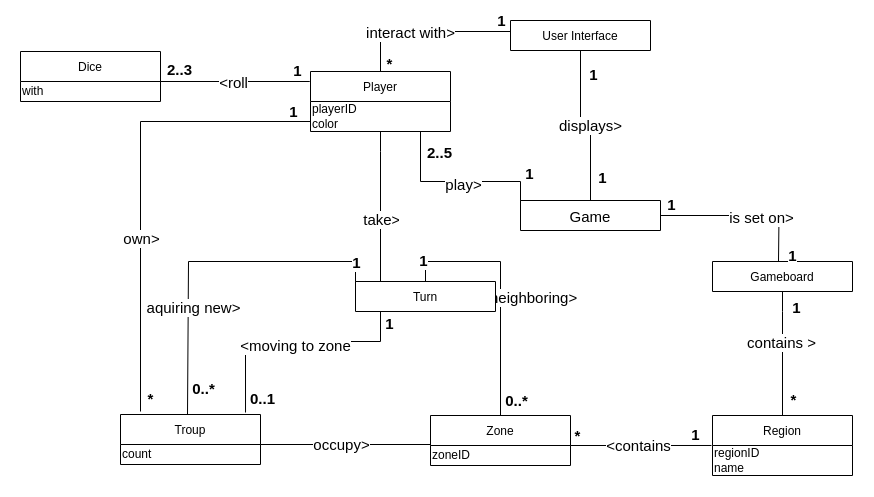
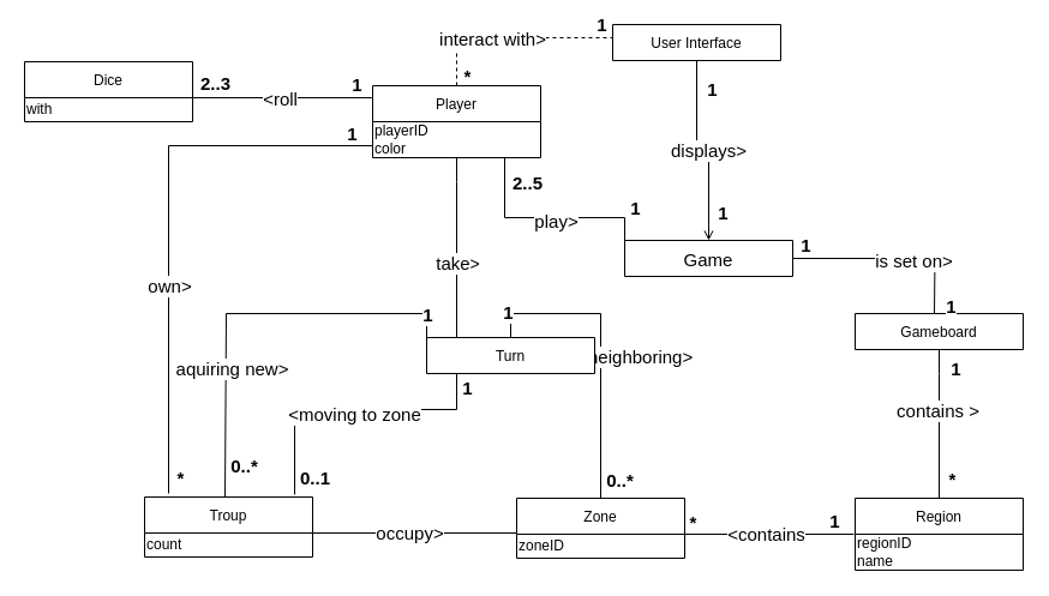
  <mxCell id="0" />
  <mxCell id="1" parent="0" />
  <mxCell id="2" style="edgeStyle=orthogonalEdgeStyle;rounded=0;orthogonalLoop=1;jettySize=auto;html=1;entryX=0;entryY=0.5;entryDx=0;entryDy=0;fontSize=17;endArrow=none;endFill=0;" edge="1" parent="1" source="10" target="38"><mxGeometry relative="1" as="geometry"><Array as="points"><mxPoint x="420" y="181" /></Array></mxGeometry></mxCell>
  <mxCell id="3" value="play&amp;gt;" style="edgeLabel;html=1;align=center;verticalAlign=middle;resizable=0;points=[];fontSize=15;" vertex="1" connectable="0" parent="2"><mxGeometry x="-0.053" y="-2" relative="1" as="geometry"><mxPoint x="5" as="offset" /></mxGeometry></mxCell>
  <mxCell id="4" value="&lt;b&gt;1&lt;/b&gt;" style="edgeLabel;html=1;align=center;verticalAlign=middle;resizable=0;points=[];fontSize=15;" vertex="1" connectable="0" parent="2"><mxGeometry x="0.693" y="-2" relative="1" as="geometry"><mxPoint x="10" y="-15" as="offset" /></mxGeometry></mxCell>
  <mxCell id="5" value="&lt;b&gt;2..5&lt;/b&gt;" style="edgeLabel;html=1;align=center;verticalAlign=middle;resizable=0;points=[];fontSize=15;" vertex="1" connectable="0" parent="2"><mxGeometry x="-0.787" y="2" relative="1" as="geometry"><mxPoint x="16" as="offset" /></mxGeometry></mxCell>
- <mxCell id="6" style="edgeStyle=orthogonalEdgeStyle;rounded=0;orthogonalLoop=1;jettySize=auto;html=1;entryX=0;entryY=0.5;entryDx=0;entryDy=0;fontSize=17;endArrow=none;endFill=0;" edge="1" parent="1" source="10" target="29"><mxGeometry relative="1" as="geometry"><Array as="points"><mxPoint x="380" y="31" /></Array></mxGeometry></mxCell>
+ <mxCell id="6" style="edgeStyle=orthogonalEdgeStyle;rounded=0;orthogonalLoop=1;jettySize=auto;html=1;entryX=0;entryY=0.5;entryDx=0;entryDy=0;fontSize=17;endArrow=none;endFill=0;dashed=1;" edge="1" parent="1" source="10" target="29"><mxGeometry relative="1" as="geometry"><Array as="points"><mxPoint x="380" y="31" /></Array></mxGeometry></mxCell>
  <mxCell id="7" value="interact with&amp;gt;" style="edgeLabel;html=1;align=center;verticalAlign=middle;resizable=0;points=[];fontSize=15;" vertex="1" connectable="0" parent="6"><mxGeometry x="-0.211" relative="1" as="geometry"><mxPoint as="offset" /></mxGeometry></mxCell>
  <mxCell id="8" value="1" style="edgeLabel;html=1;align=center;verticalAlign=middle;resizable=0;points=[];fontSize=15;fontStyle=1" vertex="1" connectable="0" parent="6"><mxGeometry x="0.778" y="-1" relative="1" as="geometry"><mxPoint x="5" y="-13" as="offset" /></mxGeometry></mxCell>
  <mxCell id="9" value="*" style="edgeLabel;html=1;align=center;verticalAlign=middle;resizable=0;points=[];fontSize=15;fontStyle=1" vertex="1" connectable="0" parent="6"><mxGeometry x="-0.678" y="-1" relative="1" as="geometry"><mxPoint x="7" y="19" as="offset" /></mxGeometry></mxCell>
  <mxCell id="10" value="Player" style="swimlane;fontStyle=0;childLayout=stackLayout;horizontal=1;startSize=30;horizontalStack=0;resizeParent=1;resizeParentMax=0;resizeLast=0;collapsible=1;marginBottom=0;" parent="1" vertex="1"><mxGeometry x="310" y="71" width="140" height="60" as="geometry" /></mxCell>
  <mxCell id="11" value="&lt;div align=&quot;left&quot;&gt;playerID&lt;/div&gt;color" style="text;html=1;align=left;verticalAlign=middle;resizable=0;points=[];autosize=1;strokeColor=none;fillColor=none;fontSize=12;" vertex="1" parent="10"><mxGeometry y="30" width="140" height="30" as="geometry" /></mxCell>
  <mxCell id="12" value="Gameboard" style="swimlane;fontStyle=0;childLayout=stackLayout;horizontal=1;startSize=30;horizontalStack=0;resizeParent=1;resizeParentMax=0;resizeLast=0;collapsible=1;marginBottom=0;" parent="1" vertex="1"><mxGeometry x="712" y="261" width="140" height="30" as="geometry" /></mxCell>
  <mxCell id="13" value="&amp;lt;&lt;font style=&quot;font-size: 15px&quot;&gt;contains&lt;/font&gt;&lt;font style=&quot;font-size: 15px&quot;&gt;&lt;font style=&quot;font-size: 15px&quot;&gt;&lt;br&gt;&lt;/font&gt;&lt;/font&gt;" style="edgeStyle=orthogonalEdgeStyle;rounded=0;orthogonalLoop=1;jettySize=auto;html=1;exitX=0.007;exitY=0.133;exitDx=0;exitDy=0;fontSize=15;endArrow=none;endFill=0;exitPerimeter=0;entryX=1;entryY=0.5;entryDx=0;entryDy=0;" parent="1" target="19" edge="1"><mxGeometry relative="1" as="geometry"><mxPoint x="710.98" y="444.99" as="sourcePoint" /><mxPoint x="570" y="441" as="targetPoint" /><Array as="points"><mxPoint x="570" y="445" /></Array></mxGeometry></mxCell>
  <mxCell id="14" value="1" style="edgeLabel;html=1;align=center;verticalAlign=middle;resizable=0;points=[];fontSize=15;fontStyle=1" parent="13" vertex="1" connectable="0"><mxGeometry x="-0.832" relative="1" as="geometry"><mxPoint x="-4" y="-11" as="offset" /></mxGeometry></mxCell>
  <mxCell id="15" value="*" style="edgeLabel;html=1;align=center;verticalAlign=middle;resizable=0;points=[];fontSize=17;fontStyle=1" parent="13" vertex="1" connectable="0"><mxGeometry x="0.755" y="-1" relative="1" as="geometry"><mxPoint x="-30" y="-12" as="offset" /></mxGeometry></mxCell>
  <mxCell id="16" value="&lt;span style=&quot;font-size: 15px;&quot;&gt;*&lt;/span&gt;" style="edgeLabel;html=1;align=center;verticalAlign=middle;resizable=0;points=[];fontSize=15;fontStyle=1" vertex="1" connectable="0" parent="13"><mxGeometry x="0.831" y="-3" relative="1" as="geometry"><mxPoint y="-7" as="offset" /></mxGeometry></mxCell>
  <mxCell id="17" value="Region" style="swimlane;fontStyle=0;childLayout=stackLayout;horizontal=1;startSize=30;horizontalStack=0;resizeParent=1;resizeParentMax=0;resizeLast=0;collapsible=1;marginBottom=0;" parent="1" vertex="1"><mxGeometry x="712" y="415" width="140" height="60" as="geometry" /></mxCell>
  <mxCell id="18" value="&lt;div align=&quot;left&quot;&gt;regionID&lt;br&gt;name&lt;/div&gt;" style="text;html=1;align=left;verticalAlign=middle;resizable=0;points=[];autosize=1;strokeColor=none;fillColor=none;fontSize=12;" vertex="1" parent="17"><mxGeometry y="30" width="140" height="30" as="geometry" /></mxCell>
  <mxCell id="19" value="Zone" style="swimlane;fontStyle=0;childLayout=stackLayout;horizontal=1;startSize=30;horizontalStack=0;resizeParent=1;resizeParentMax=0;resizeLast=0;collapsible=1;marginBottom=0;" parent="1" vertex="1"><mxGeometry x="430" y="415" width="140" height="50" as="geometry" /></mxCell>
  <mxCell id="20" value="&lt;div align=&quot;left&quot;&gt;zoneID&lt;/div&gt;" style="text;html=1;align=left;verticalAlign=middle;resizable=0;points=[];autosize=1;strokeColor=none;fillColor=none;fontSize=12;" vertex="1" parent="19"><mxGeometry y="30" width="140" height="20" as="geometry" /></mxCell>
  <mxCell id="21" value="Troup" style="swimlane;fontStyle=0;childLayout=stackLayout;horizontal=1;startSize=30;horizontalStack=0;resizeParent=1;resizeParentMax=0;resizeLast=0;collapsible=1;marginBottom=0;" parent="1" vertex="1"><mxGeometry x="120" y="414" width="140" height="50" as="geometry" /></mxCell>
  <mxCell id="22" value="&lt;div align=&quot;left&quot;&gt;count&lt;/div&gt;" style="text;html=1;align=left;verticalAlign=middle;resizable=0;points=[];autosize=1;strokeColor=none;fillColor=none;fontSize=12;" vertex="1" parent="21"><mxGeometry y="30" width="140" height="20" as="geometry" /></mxCell>
  <mxCell id="23" value="Dice" style="swimlane;fontStyle=0;childLayout=stackLayout;horizontal=1;startSize=30;horizontalStack=0;resizeParent=1;resizeParentMax=0;resizeLast=0;collapsible=1;marginBottom=0;" parent="1" vertex="1"><mxGeometry x="20" y="51" width="140" height="50" as="geometry" /></mxCell>
  <mxCell id="24" value="&lt;div align=&quot;left&quot;&gt;with&lt;/div&gt;" style="text;html=1;align=left;verticalAlign=middle;resizable=0;points=[];autosize=1;strokeColor=none;fillColor=none;fontSize=12;" vertex="1" parent="23"><mxGeometry y="30" width="140" height="20" as="geometry" /></mxCell>
- <mxCell id="25" style="edgeStyle=orthogonalEdgeStyle;rounded=0;orthogonalLoop=1;jettySize=auto;html=1;entryX=0.5;entryY=0;entryDx=0;entryDy=0;fontSize=17;endArrow=none;endFill=0;" edge="1" parent="1" source="29" target="38"><mxGeometry relative="1" as="geometry" /></mxCell>
+ <mxCell id="25" style="edgeStyle=orthogonalEdgeStyle;rounded=0;orthogonalLoop=1;jettySize=auto;html=1;entryX=0.5;entryY=0;entryDx=0;entryDy=0;fontSize=17;endArrow=open;endFill=0;" edge="1" parent="1" source="29" target="38"><mxGeometry relative="1" as="geometry" /></mxCell>
  <mxCell id="26" value="&lt;b style=&quot;font-size: 15px;&quot;&gt;1&lt;/b&gt;" style="edgeLabel;html=1;align=center;verticalAlign=middle;resizable=0;points=[];fontSize=15;" vertex="1" connectable="0" parent="25"><mxGeometry x="-0.733" y="1" relative="1" as="geometry"><mxPoint x="11" y="2" as="offset" /></mxGeometry></mxCell>
  <mxCell id="27" value="displays&amp;gt;" style="edgeLabel;html=1;align=center;verticalAlign=middle;resizable=0;points=[];fontSize=15;" vertex="1" connectable="0" parent="25"><mxGeometry x="0.2" y="-1" relative="1" as="geometry"><mxPoint y="-12" as="offset" /></mxGeometry></mxCell>
  <mxCell id="28" value="&lt;b style=&quot;font-size: 15px;&quot;&gt;1&lt;/b&gt;" style="edgeLabel;html=1;align=center;verticalAlign=middle;resizable=0;points=[];fontSize=15;" vertex="1" connectable="0" parent="25"><mxGeometry x="0.711" y="3" relative="1" as="geometry"><mxPoint x="8" y="-1" as="offset" /></mxGeometry></mxCell>
  <mxCell id="29" value="User Interface" style="swimlane;fontStyle=0;childLayout=stackLayout;horizontal=1;startSize=30;horizontalStack=0;resizeParent=1;resizeParentMax=0;resizeLast=0;collapsible=1;marginBottom=0;" parent="1" vertex="1"><mxGeometry x="510" y="20" width="140" height="30" as="geometry" /></mxCell>
  <mxCell id="30" style="edgeStyle=orthogonalEdgeStyle;rounded=0;orthogonalLoop=1;jettySize=auto;html=1;entryX=0.5;entryY=0;entryDx=0;entryDy=0;endArrow=none;endFill=0;exitX=0.5;exitY=1;exitDx=0;exitDy=0;" parent="1" source="12" target="17" edge="1"><mxGeometry relative="1" as="geometry"><Array as="points"><mxPoint x="782" y="311" /><mxPoint x="782" y="311" /></Array><mxPoint x="780" y="321" as="sourcePoint" /></mxGeometry></mxCell>
  <mxCell id="31" value="&lt;font style=&quot;font-size: 15px&quot;&gt;contains &amp;gt;&lt;br&gt;&lt;/font&gt;" style="edgeLabel;html=1;align=center;verticalAlign=middle;resizable=0;points=[];" parent="30" vertex="1" connectable="0"><mxGeometry x="0.222" y="-2" relative="1" as="geometry"><mxPoint y="-26" as="offset" /></mxGeometry></mxCell>
  <mxCell id="32" value="&lt;b style=&quot;font-size: 15px;&quot;&gt;1&lt;/b&gt;" style="edgeLabel;html=1;align=center;verticalAlign=middle;resizable=0;points=[];fontSize=15;" vertex="1" connectable="0" parent="30"><mxGeometry x="-0.756" y="2" relative="1" as="geometry"><mxPoint x="11" as="offset" /></mxGeometry></mxCell>
  <mxCell id="33" value="&lt;b style=&quot;font-size: 15px;&quot;&gt;*&lt;/b&gt;" style="edgeLabel;html=1;align=center;verticalAlign=middle;resizable=0;points=[];fontSize=15;" vertex="1" connectable="0" parent="30"><mxGeometry x="0.289" relative="1" as="geometry"><mxPoint x="10" y="27" as="offset" /></mxGeometry></mxCell>
  <mxCell id="34" style="edgeStyle=orthogonalEdgeStyle;rounded=0;orthogonalLoop=1;jettySize=auto;html=1;entryX=0.5;entryY=0;entryDx=0;entryDy=0;fontSize=15;exitX=1;exitY=0.5;exitDx=0;exitDy=0;endArrow=none;endFill=0;" parent="1" source="38" edge="1"><mxGeometry relative="1" as="geometry"><mxPoint x="668" y="181" as="sourcePoint" /><mxPoint x="778" y="261" as="targetPoint" /></mxGeometry></mxCell>
  <mxCell id="35" value="is set on&amp;gt;" style="edgeLabel;html=1;align=center;verticalAlign=middle;resizable=0;points=[];fontSize=15;" parent="34" vertex="1" connectable="0"><mxGeometry x="-0.179" y="-1" relative="1" as="geometry"><mxPoint x="32" as="offset" /></mxGeometry></mxCell>
  <mxCell id="36" value="&lt;b style=&quot;font-size: 15px;&quot;&gt;1&lt;/b&gt;" style="edgeLabel;html=1;align=center;verticalAlign=middle;resizable=0;points=[];fontSize=15;" vertex="1" connectable="0" parent="34"><mxGeometry x="0.495" y="2" relative="1" as="geometry"><mxPoint x="11" y="35" as="offset" /></mxGeometry></mxCell>
  <mxCell id="37" value="&lt;b style=&quot;font-size: 15px;&quot;&gt;1&lt;/b&gt;" style="edgeLabel;html=1;align=center;verticalAlign=middle;resizable=0;points=[];fontSize=15;" vertex="1" connectable="0" parent="34"><mxGeometry x="-0.859" y="-1" relative="1" as="geometry"><mxPoint x="-2" y="-13" as="offset" /></mxGeometry></mxCell>
  <mxCell id="38" value="Game" style="swimlane;fontStyle=0;childLayout=stackLayout;horizontal=1;startSize=30;horizontalStack=0;resizeParent=1;resizeParentMax=0;resizeLast=0;collapsible=1;marginBottom=0;fontSize=15;" parent="1" vertex="1"><mxGeometry x="520" y="200" width="140" height="30" as="geometry" /></mxCell>
  <mxCell id="39" style="edgeStyle=orthogonalEdgeStyle;rounded=0;orthogonalLoop=1;jettySize=auto;html=1;fontSize=15;endArrow=none;endFill=0;entryX=1;entryY=0.5;entryDx=0;entryDy=0;" edge="1" parent="1" target="23"><mxGeometry relative="1" as="geometry"><mxPoint x="310" y="81" as="sourcePoint" /><mxPoint x="179" y="101" as="targetPoint" /><Array as="points"><mxPoint x="309" y="81" /><mxPoint x="160" y="81" /></Array></mxGeometry></mxCell>
  <mxCell id="40" value="&amp;lt;roll" style="edgeLabel;html=1;align=center;verticalAlign=middle;resizable=0;points=[];fontSize=15;" vertex="1" connectable="0" parent="39"><mxGeometry x="-0.222" y="3" relative="1" as="geometry"><mxPoint x="-18" y="-3" as="offset" /></mxGeometry></mxCell>
  <mxCell id="41" value="2..3" style="edgeLabel;html=1;align=center;verticalAlign=middle;resizable=0;points=[];fontSize=15;fontStyle=1" vertex="1" connectable="0" parent="39"><mxGeometry x="0.561" y="3" relative="1" as="geometry"><mxPoint x="-11" y="-16" as="offset" /></mxGeometry></mxCell>
  <mxCell id="42" value="1" style="edgeLabel;html=1;align=center;verticalAlign=middle;resizable=0;points=[];fontSize=15;fontStyle=1" vertex="1" connectable="0" parent="39"><mxGeometry x="-0.819" relative="1" as="geometry"><mxPoint y="-12" as="offset" /></mxGeometry></mxCell>
  <mxCell id="43" style="edgeStyle=orthogonalEdgeStyle;rounded=0;orthogonalLoop=1;jettySize=auto;html=1;entryX=0;entryY=0.5;entryDx=0;entryDy=0;fontSize=17;endArrow=none;endFill=0;" edge="1" parent="1" target="19"><mxGeometry relative="1" as="geometry"><mxPoint x="260" y="444" as="sourcePoint" /><Array as="points"><mxPoint x="340" y="444" /><mxPoint x="340" y="444" /></Array></mxGeometry></mxCell>
  <mxCell id="44" value="&lt;font style=&quot;font-size: 15px&quot;&gt;occupy&amp;gt;&lt;/font&gt;" style="edgeLabel;html=1;align=center;verticalAlign=middle;resizable=0;points=[];fontSize=17;" vertex="1" connectable="0" parent="43"><mxGeometry x="-0.262" y="-2" relative="1" as="geometry"><mxPoint x="16" y="-2" as="offset" /></mxGeometry></mxCell>
  <mxCell id="45" style="edgeStyle=orthogonalEdgeStyle;rounded=0;orthogonalLoop=1;jettySize=auto;html=1;entryX=0.5;entryY=0;entryDx=0;entryDy=0;fontSize=15;endArrow=none;endFill=0;" edge="1" parent="1" source="57" target="19"><mxGeometry relative="1" as="geometry"><Array as="points"><mxPoint x="500" y="261" /></Array></mxGeometry></mxCell>
  <mxCell id="46" value="attacking neighboring&amp;gt;" style="edgeLabel;html=1;align=center;verticalAlign=middle;resizable=0;points=[];fontSize=15;" vertex="1" connectable="0" parent="45"><mxGeometry x="-0.123" y="-1" relative="1" as="geometry"><mxPoint x="1" y="21" as="offset" /></mxGeometry></mxCell>
  <mxCell id="47" value="&lt;b&gt;0..*&lt;/b&gt;" style="edgeLabel;html=1;align=center;verticalAlign=middle;resizable=0;points=[];fontSize=15;" vertex="1" connectable="0" parent="45"><mxGeometry x="0.9" y="-1" relative="1" as="geometry"><mxPoint x="16" y="-4" as="offset" /></mxGeometry></mxCell>
  <mxCell id="48" value="&lt;b&gt;1&lt;/b&gt;" style="edgeLabel;html=1;align=center;verticalAlign=middle;resizable=0;points=[];fontSize=15;" vertex="1" connectable="0" parent="45"><mxGeometry x="-0.892" y="3" relative="1" as="geometry"><mxPoint y="-9" as="offset" /></mxGeometry></mxCell>
  <mxCell id="49" style="edgeStyle=orthogonalEdgeStyle;rounded=0;orthogonalLoop=1;jettySize=auto;html=1;entryX=0.85;entryY=0;entryDx=0;entryDy=0;fontSize=15;endArrow=none;endFill=0;entryPerimeter=0;exitX=0;exitY=0.5;exitDx=0;exitDy=0;" edge="1" parent="1" source="57"><mxGeometry relative="1" as="geometry"><mxPoint x="258" y="261" as="sourcePoint" /><mxPoint x="187" y="414" as="targetPoint" /><Array as="points"><mxPoint x="188" y="261" /></Array></mxGeometry></mxCell>
  <mxCell id="50" value="aquiring new&amp;gt;" style="edgeLabel;html=1;align=center;verticalAlign=middle;resizable=0;points=[];fontSize=15;" vertex="1" connectable="0" parent="49"><mxGeometry x="0.495" y="-1" relative="1" as="geometry"><mxPoint x="6" y="-17" as="offset" /></mxGeometry></mxCell>
  <mxCell id="51" value="&lt;b&gt;0..*&lt;/b&gt;" style="edgeLabel;html=1;align=center;verticalAlign=middle;resizable=0;points=[];fontSize=15;" vertex="1" connectable="0" parent="49"><mxGeometry x="0.847" y="2" relative="1" as="geometry"><mxPoint x="13" as="offset" /></mxGeometry></mxCell>
  <mxCell id="52" value="1" style="edgeLabel;html=1;align=center;verticalAlign=middle;resizable=0;points=[];fontSize=15;fontStyle=1" vertex="1" connectable="0" parent="49"><mxGeometry x="-0.876" relative="1" as="geometry"><mxPoint y="-13" as="offset" /></mxGeometry></mxCell>
  <mxCell id="53" style="edgeStyle=orthogonalEdgeStyle;rounded=0;orthogonalLoop=1;jettySize=auto;html=1;fontSize=15;endArrow=none;endFill=0;entryX=0.893;entryY=-0.04;entryDx=0;entryDy=0;entryPerimeter=0;" edge="1" parent="1" source="57" target="21"><mxGeometry relative="1" as="geometry"><mxPoint x="245" y="411" as="targetPoint" /><Array as="points"><mxPoint x="380" y="341" /><mxPoint x="245" y="341" /></Array></mxGeometry></mxCell>
  <mxCell id="54" value="&amp;lt;moving to zone" style="edgeLabel;html=1;align=center;verticalAlign=middle;resizable=0;points=[];fontSize=15;" vertex="1" connectable="0" parent="53"><mxGeometry x="0.063" y="3" relative="1" as="geometry"><mxPoint x="9" as="offset" /></mxGeometry></mxCell>
  <mxCell id="55" value="0..1" style="edgeLabel;html=1;align=center;verticalAlign=middle;resizable=0;points=[];fontSize=15;fontStyle=1" vertex="1" connectable="0" parent="53"><mxGeometry x="0.838" y="1" relative="1" as="geometry"><mxPoint x="15" y="5" as="offset" /></mxGeometry></mxCell>
  <mxCell id="56" value="&lt;b&gt;1&lt;/b&gt;" style="edgeLabel;html=1;align=center;verticalAlign=middle;resizable=0;points=[];fontSize=15;" vertex="1" connectable="0" parent="53"><mxGeometry x="-0.875" relative="1" as="geometry"><mxPoint x="8" y="-4" as="offset" /></mxGeometry></mxCell>
  <mxCell id="57" value="Turn" style="swimlane;fontStyle=0;childLayout=stackLayout;horizontal=1;startSize=30;horizontalStack=0;resizeParent=1;resizeParentMax=0;resizeLast=0;collapsible=1;marginBottom=0;labelBorderColor=none;fontSize=12;" vertex="1" parent="1"><mxGeometry x="355" y="281" width="140" height="30" as="geometry" /></mxCell>
  <mxCell id="58" style="edgeStyle=orthogonalEdgeStyle;rounded=0;orthogonalLoop=1;jettySize=auto;html=1;entryX=0.5;entryY=0;entryDx=0;entryDy=0;fontSize=12;endArrow=none;endFill=0;" edge="1" parent="1" target="57"><mxGeometry relative="1" as="geometry"><mxPoint x="380" y="131" as="sourcePoint" /><Array as="points"><mxPoint x="380" y="151" /><mxPoint x="380" y="151" /></Array></mxGeometry></mxCell>
  <mxCell id="59" value="&lt;font style=&quot;font-size: 15px&quot;&gt;take&lt;/font&gt;&amp;gt;" style="edgeLabel;html=1;align=center;verticalAlign=middle;resizable=0;points=[];fontSize=14;" vertex="1" connectable="0" parent="58"><mxGeometry x="-0.22" y="-1" relative="1" as="geometry"><mxPoint x="1" y="11" as="offset" /></mxGeometry></mxCell>
  <mxCell id="60" style="edgeStyle=orthogonalEdgeStyle;rounded=0;orthogonalLoop=1;jettySize=auto;html=1;fontSize=15;endArrow=none;endFill=0;" edge="1" parent="1"><mxGeometry relative="1" as="geometry"><mxPoint x="310" y="116" as="sourcePoint" /><mxPoint x="140" y="411" as="targetPoint" /><Array as="points"><mxPoint x="310" y="121" /><mxPoint x="140" y="121" /></Array></mxGeometry></mxCell>
  <mxCell id="61" value="own&amp;gt;" style="edgeLabel;html=1;align=center;verticalAlign=middle;resizable=0;points=[];fontSize=15;" vertex="1" connectable="0" parent="60"><mxGeometry x="0.069" y="2" relative="1" as="geometry"><mxPoint x="-2" y="42" as="offset" /></mxGeometry></mxCell>
  <mxCell id="62" value="&lt;b&gt;&lt;font style=&quot;font-size: 15px&quot;&gt;*&lt;/font&gt;&lt;/b&gt;" style="edgeLabel;html=1;align=center;verticalAlign=middle;resizable=0;points=[];fontSize=12;" vertex="1" connectable="0" parent="60"><mxGeometry x="0.923" relative="1" as="geometry"><mxPoint x="9" y="4" as="offset" /></mxGeometry></mxCell>
  <mxCell id="63" value="&lt;b&gt;1&lt;/b&gt;" style="edgeLabel;html=1;align=center;verticalAlign=middle;resizable=0;points=[];fontSize=15;" vertex="1" connectable="0" parent="60"><mxGeometry x="-0.861" y="3" relative="1" as="geometry"><mxPoint x="9" y="-14" as="offset" /></mxGeometry></mxCell>
